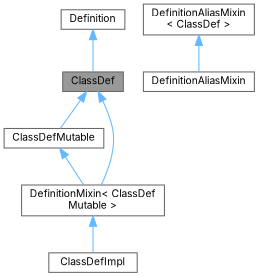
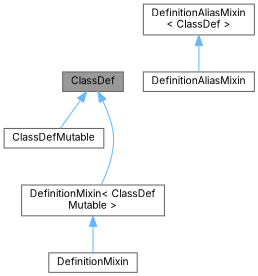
  digraph {
    fontname=Inter
    node [color=gray40 fillcolor=white fontname=Inter fontsize=10 shape=box style=filled]
    edge [color=steelblue1 dir=back fontname=Inter fontsize=10 labelfontname=Helvetica labelfontsize=10 style=solid]
    n1 [fillcolor=grey60 fontcolor=black height=0.2 label=ClassDef width=0.4]
    n2 [height=0.2 label=ClassDefMutable width=0.4]
    n3 [height=0.2 label="DefinitionMixin\< ClassDef\lMutable \>" width=0.4]
    n4 [height=0.2 label="DefinitionAliasMixin\l\< ClassDef \>" width=0.4]
    n5 [height=0.2 label=DefinitionAliasMixin width=0.4]
-   n6 [height=0.2 label=Definition width=0.4]
-   n7 [height=0.2 label=ClassDefImpl width=0.4]
+   n7 [height=0.2 label=DefinitionMixin width=0.4]
    n1 -> n2
    n1 -> n3
-   n2 -> n3
    n3 -> n7
    n4 -> n5
-   n6 -> n1
  }
